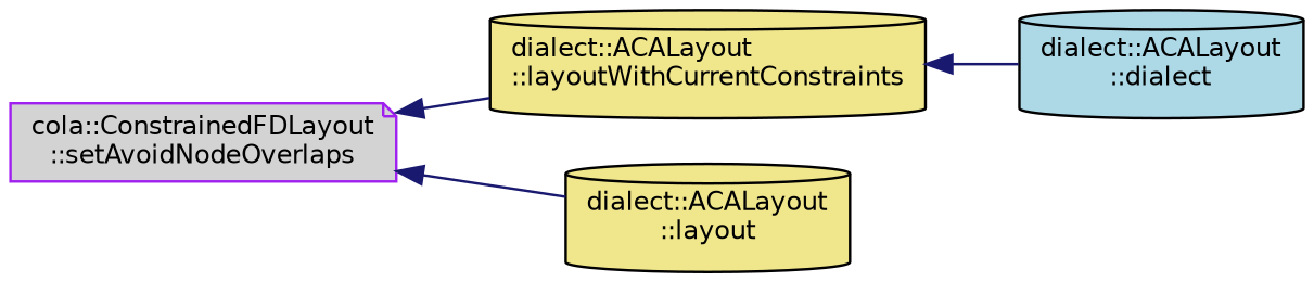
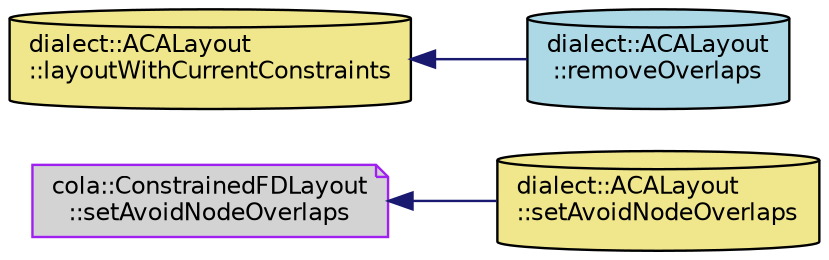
  digraph {
    rankdir=LR
    node [color=black fillcolor=khaki fontname=Helvetica fontsize=10 shape=cylinder style=filled]
    edge [color=midnightblue dir=back fontname=Helvetica fontsize=10 labelfontname=Helvetica labelfontsize=10 style=solid]
    n1 [color=purple fillcolor=lightgrey fontcolor=black height=0.2 label="cola::ConstrainedFDLayout\l::setAvoidNodeOverlaps" shape=note width=0.4]
    n2 [height=0.2 label="dialect::ACALayout\l::layoutWithCurrentConstraints" width=0.4]
-   n3 [height=0.2 label="dialect::ACALayout\l::layout" width=0.4]
-   n4 [fillcolor=lightblue height=0.2 label="dialect::ACALayout\l::dialect" width=0.4]
-   n1 -> n2
+   n3 [height=0.2 label="dialect::ACALayout\l::setAvoidNodeOverlaps" width=0.4]
+   n4 [fillcolor=lightblue height=0.2 label="dialect::ACALayout\l::removeOverlaps" width=0.4]
    n1 -> n3
    n2 -> n4
  }
